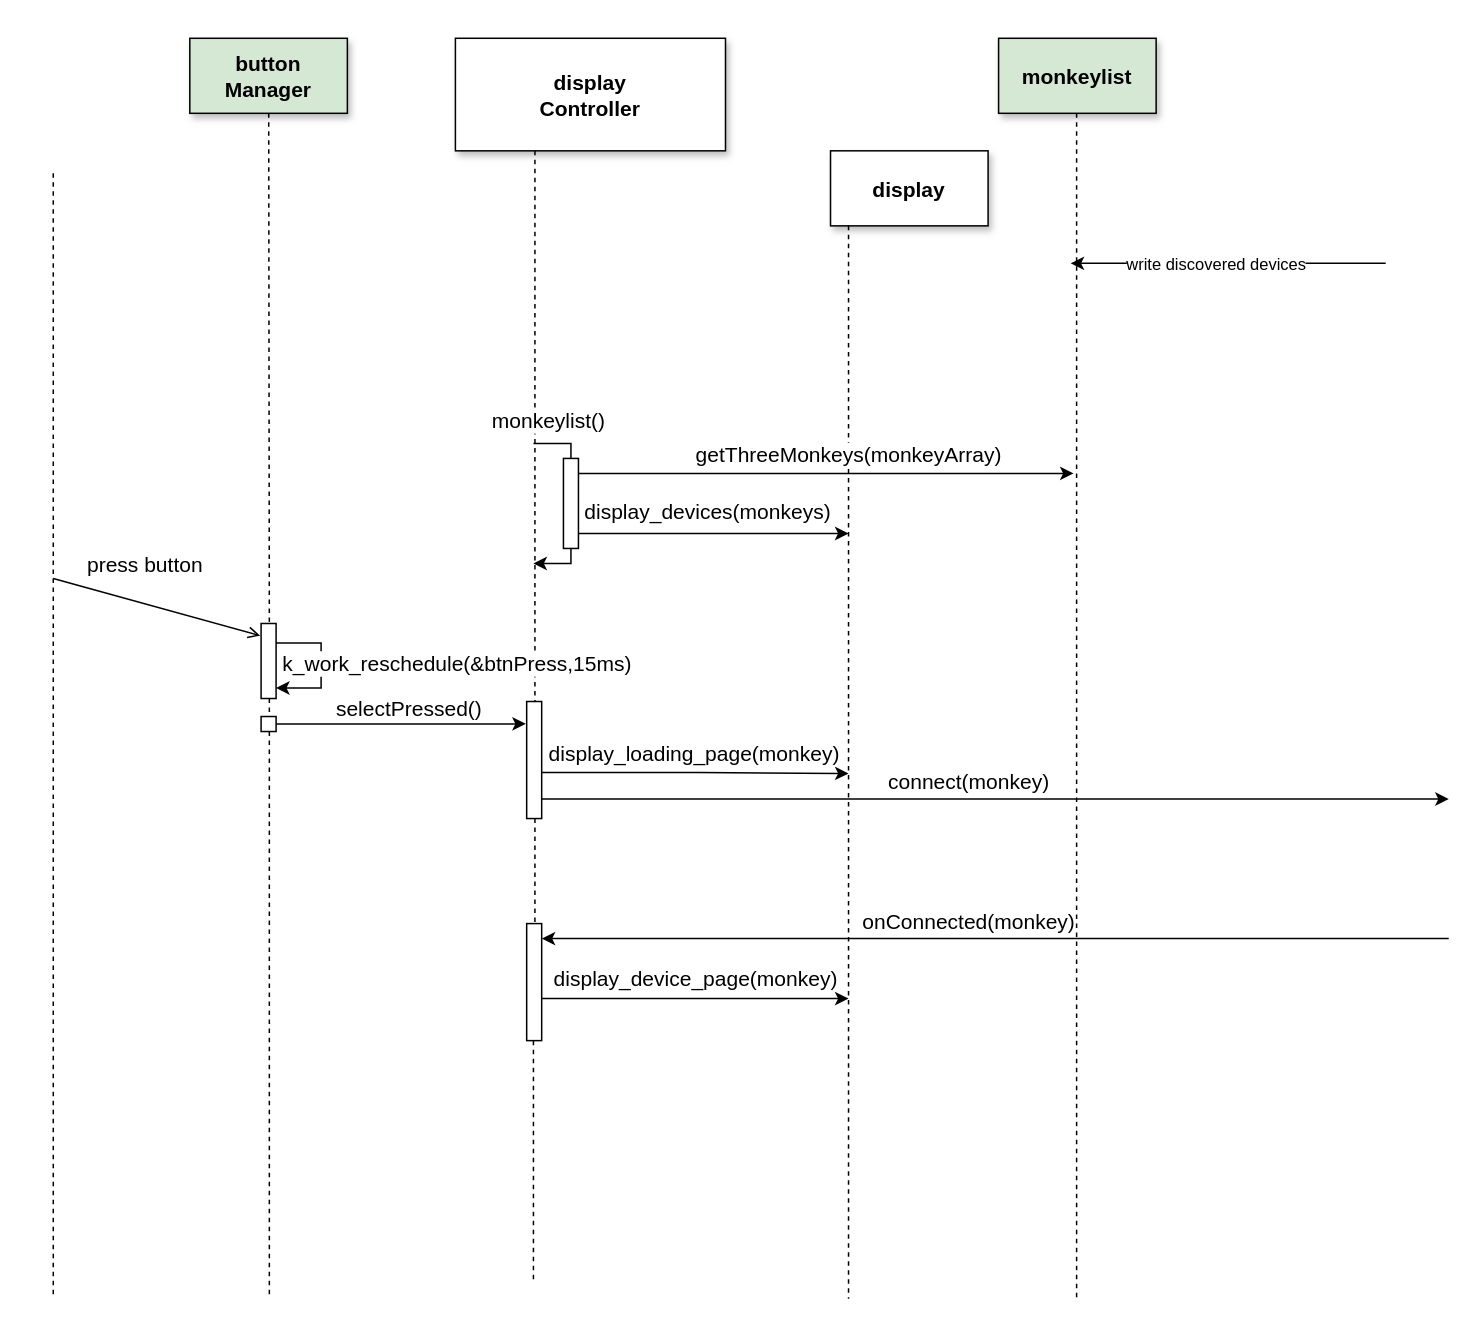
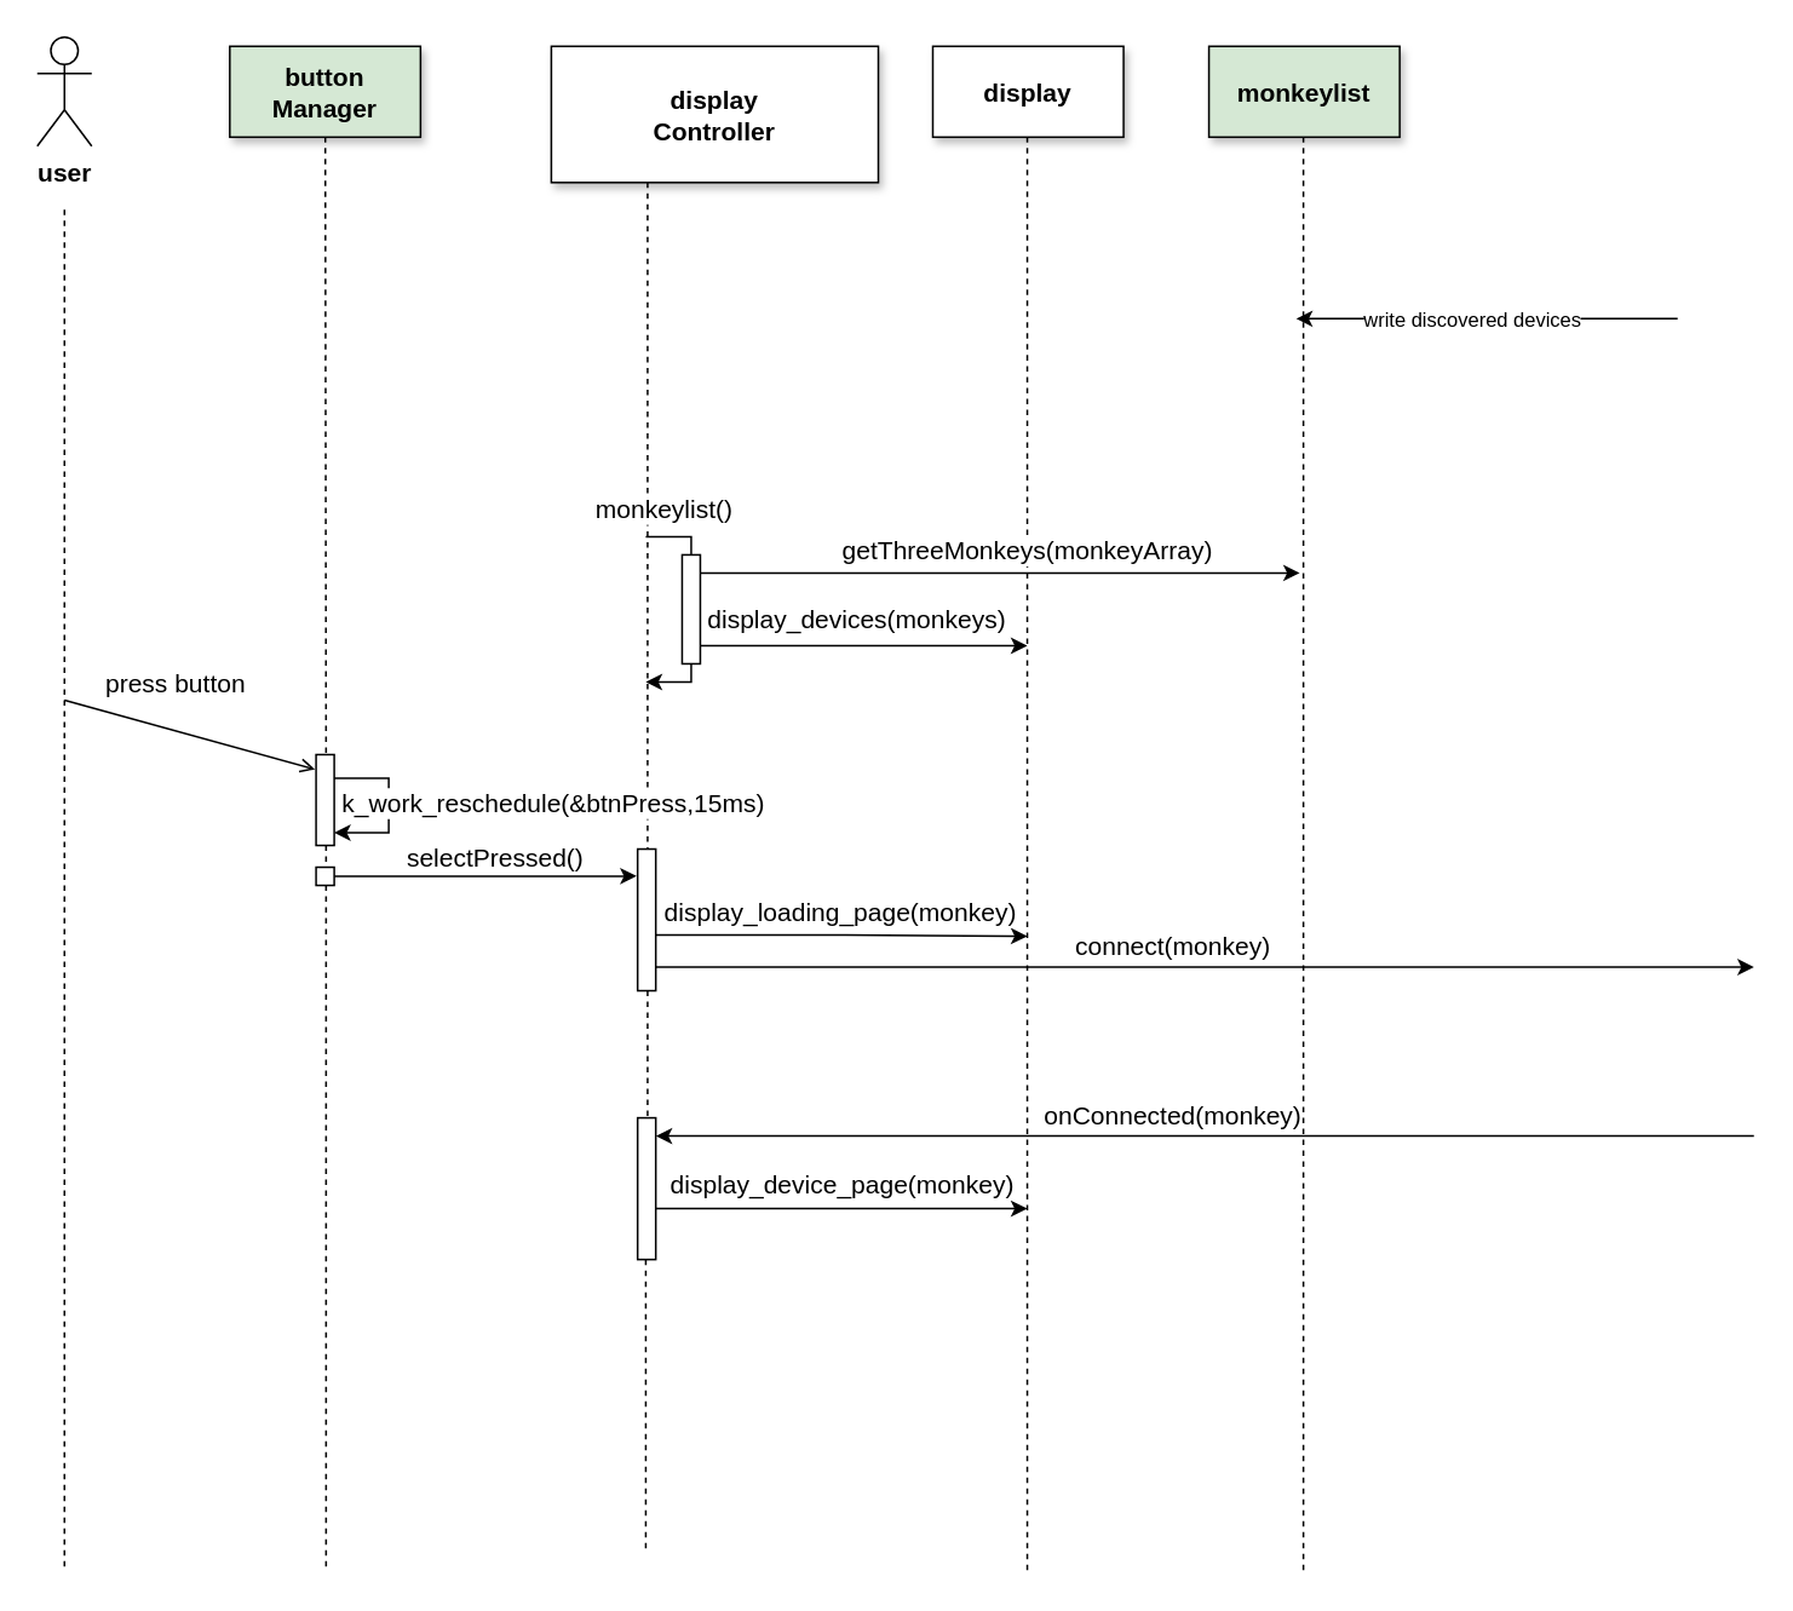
  <mxCell id="0" />
  <mxCell id="1" parent="0" />
  <mxCell id="2" value="" style="edgeStyle=elbowEdgeStyle;elbow=horizontal;endArrow=none;dashed=1;fontFamily=Helvetica;fontSize=14;" parent="1" source="4" target="18" edge="1"><mxGeometry x="230.0" y="310" width="100" height="100" as="geometry"><mxPoint x="355" y="75" as="sourcePoint" /><mxPoint x="355.5" y="685" as="targetPoint" /></mxGeometry></mxCell>
  <mxCell id="3" value="button&#10;Manager" style="shadow=1;fontFamily=Helvetica;fontSize=14;fontStyle=1;fillColor=#d5e8d4;" parent="1" vertex="1"><mxGeometry x="126" y="25" width="105" height="50" as="geometry" /></mxCell>
  <mxCell id="4" value="display&#10;Controller" style="shadow=1;fontFamily=Helvetica;fontSize=14;fontStyle=1" parent="1" vertex="1"><mxGeometry x="303" y="25" width="180" height="75" as="geometry" /></mxCell>
  <mxCell id="5" value="" style="edgeStyle=elbowEdgeStyle;elbow=horizontal;endArrow=none;dashed=1;fontFamily=Helvetica;fontSize=14;" parent="1" source="41" edge="1"><mxGeometry x="230.0" y="310" width="100" height="100" as="geometry"><mxPoint x="380.5" y="605" as="sourcePoint" /><mxPoint x="355" y="855" as="targetPoint" /><Array as="points" /></mxGeometry></mxCell>
  <mxCell id="6" value="" style="edgeStyle=orthogonalEdgeStyle;rounded=0;orthogonalLoop=1;jettySize=auto;html=1;endArrow=none;endFill=0;dashed=1;fontFamily=Helvetica;fontSize=14;" parent="1" edge="1"><mxGeometry relative="1" as="geometry"><mxPoint x="35" y="115" as="sourcePoint" /><mxPoint x="35" y="865" as="targetPoint" /></mxGeometry></mxCell>
+ <mxCell id="7" value="user" style="shape=umlActor;verticalLabelPosition=bottom;verticalAlign=top;html=1;outlineConnect=0;fontFamily=Helvetica;fontSize=14;fontStyle=1" parent="1" vertex="1"><mxGeometry x="20" y="20" width="30" height="60" as="geometry" /></mxCell>
  <mxCell id="8" value="" style="edgeStyle=elbowEdgeStyle;elbow=horizontal;endArrow=none;dashed=1;fontFamily=Helvetica;fontSize=14;" parent="1" target="9" edge="1"><mxGeometry x="230.0" y="310" width="100" height="100" as="geometry"><mxPoint x="178.581" y="75" as="sourcePoint" /><mxPoint x="178.5" y="685" as="targetPoint" /></mxGeometry></mxCell>
  <mxCell id="9" value="" style="rounded=0;whiteSpace=wrap;html=1;fontFamily=Helvetica;fontSize=14;" parent="1" vertex="1"><mxGeometry x="173.5" y="415" width="10" height="50" as="geometry" /></mxCell>
  <mxCell id="10" value="" style="endArrow=classic;html=1;rounded=0;fontFamily=Helvetica;fontSize=14;" parent="1" edge="1"><mxGeometry width="50" height="50" relative="1" as="geometry"><mxPoint x="183.5" y="428" as="sourcePoint" /><mxPoint x="183.5" y="458" as="targetPoint" /><Array as="points"><mxPoint x="213.5" y="428" /><mxPoint x="213.5" y="448" /><mxPoint x="213.5" y="458" /></Array></mxGeometry></mxCell>
  <mxCell id="11" value="k_work_reschedule(&amp;amp;btnPress,15ms)" style="edgeLabel;html=1;align=center;verticalAlign=middle;resizable=0;points=[];fontSize=14;labelBackgroundColor=#FFFFFF;" vertex="1" connectable="0" parent="10"><mxGeometry x="-0.053" y="-1" relative="1" as="geometry"><mxPoint x="91" as="offset" /></mxGeometry></mxCell>
  <mxCell id="12" value="" style="endArrow=open;html=1;rounded=0;endFill=0;entryX=-0.06;entryY=0.162;entryDx=0;entryDy=0;entryPerimeter=0;fontFamily=Helvetica;fontSize=14;" parent="1" target="9" edge="1"><mxGeometry width="50" height="50" relative="1" as="geometry"><mxPoint x="35" y="385" as="sourcePoint" /><mxPoint x="187" y="424" as="targetPoint" /></mxGeometry></mxCell>
  <mxCell id="13" value="press button" style="edgeLabel;html=1;align=center;verticalAlign=middle;resizable=0;points=[];fontFamily=Helvetica;fontSize=14;" parent="12" vertex="1" connectable="0"><mxGeometry x="-0.195" y="-2" relative="1" as="geometry"><mxPoint x="5" y="-27" as="offset" /></mxGeometry></mxCell>
  <mxCell id="14" value="" style="edgeStyle=elbowEdgeStyle;elbow=horizontal;endArrow=none;dashed=1;fontFamily=Helvetica;fontSize=14;" parent="1" source="9" target="17" edge="1"><mxGeometry x="230.0" y="310" width="100" height="100" as="geometry"><mxPoint x="178" y="495" as="sourcePoint" /><mxPoint x="178.5" y="915" as="targetPoint" /></mxGeometry></mxCell>
  <mxCell id="15" value="" style="edgeStyle=orthogonalEdgeStyle;rounded=0;orthogonalLoop=1;jettySize=auto;html=1;entryX=-0.056;entryY=0.191;entryDx=0;entryDy=0;entryPerimeter=0;" edge="1" parent="1" source="17" target="18"><mxGeometry relative="1" as="geometry"><mxPoint x="228.5" y="482" as="targetPoint" /><Array as="points" /></mxGeometry></mxCell>
  <mxCell id="16" value="selectPressed()" style="edgeLabel;html=1;align=center;verticalAlign=middle;resizable=0;points=[];fontSize=14;" vertex="1" connectable="0" parent="15"><mxGeometry x="-0.287" y="1" relative="1" as="geometry"><mxPoint x="29" y="-10" as="offset" /></mxGeometry></mxCell>
  <mxCell id="17" value="" style="rounded=0;whiteSpace=wrap;html=1;fontFamily=Helvetica;fontSize=14;" parent="1" vertex="1"><mxGeometry x="173.5" y="477" width="10" height="10" as="geometry" /></mxCell>
  <mxCell id="18" value="" style="rounded=0;whiteSpace=wrap;html=1;fontFamily=Helvetica;fontSize=14;" parent="1" vertex="1"><mxGeometry x="350.5" y="467" width="10" height="78" as="geometry" /></mxCell>
- <mxCell id="19" value="display" style="shadow=1;fontFamily=Helvetica;fontSize=14;fontStyle=1" parent="1" vertex="1"><mxGeometry x="553" y="100" width="105" height="50" as="geometry" /></mxCell>
+ <mxCell id="19" value="display" style="shadow=1;fontFamily=Helvetica;fontSize=14;fontStyle=1" parent="1" vertex="1"><mxGeometry x="513" y="25" width="105" height="50" as="geometry" /></mxCell>
  <mxCell id="20" value="" style="edgeStyle=elbowEdgeStyle;elbow=horizontal;endArrow=none;dashed=1;fontFamily=Helvetica;fontSize=14;" parent="1" source="19" edge="1"><mxGeometry x="230.0" y="310" width="100" height="100" as="geometry"><mxPoint x="565" y="75" as="sourcePoint" /><mxPoint x="565" y="865" as="targetPoint" /></mxGeometry></mxCell>
  <mxCell id="21" value="" style="edgeStyle=elbowEdgeStyle;elbow=horizontal;endArrow=none;dashed=1;fontFamily=Helvetica;fontSize=14;" parent="1" source="17" edge="1"><mxGeometry x="230.0" y="310" width="100" height="100" as="geometry"><mxPoint x="179" y="543" as="sourcePoint" /><mxPoint x="179" y="865" as="targetPoint" /></mxGeometry></mxCell>
  <mxCell id="22" value="monkeylist" style="shadow=1;fontFamily=Helvetica;fontSize=14;fontStyle=1;fillColor=#d5e8d4;" parent="1" vertex="1"><mxGeometry x="665" y="25" width="105" height="50" as="geometry" /></mxCell>
  <mxCell id="23" value="" style="edgeStyle=elbowEdgeStyle;elbow=horizontal;endArrow=none;dashed=1;fontFamily=Helvetica;fontSize=14;" parent="1" source="22" edge="1"><mxGeometry x="230.0" y="310" width="100" height="100" as="geometry"><mxPoint x="717" y="75" as="sourcePoint" /><mxPoint x="717" y="865" as="targetPoint" /></mxGeometry></mxCell>
  <mxCell id="24" value="" style="edgeStyle=orthogonalEdgeStyle;rounded=0;orthogonalLoop=1;jettySize=auto;html=1;" edge="1" parent="1"><mxGeometry relative="1" as="geometry"><mxPoint x="360.5" y="532" as="sourcePoint" /><mxPoint x="965" y="532" as="targetPoint" /><Array as="points" /></mxGeometry></mxCell>
  <mxCell id="25" value="connect(monkey)" style="edgeLabel;html=1;align=center;verticalAlign=middle;resizable=0;points=[];fontSize=14;" vertex="1" connectable="0" parent="24"><mxGeometry x="-0.287" y="1" relative="1" as="geometry"><mxPoint x="68" y="-11" as="offset" /></mxGeometry></mxCell>
  <mxCell id="26" value="" style="endArrow=classic;html=1;rounded=0;" edge="1" parent="1"><mxGeometry width="50" height="50" relative="1" as="geometry"><mxPoint x="923" y="175" as="sourcePoint" /><mxPoint x="713" y="175" as="targetPoint" /></mxGeometry></mxCell>
  <mxCell id="27" value="write discovered devices" style="edgeLabel;html=1;align=center;verticalAlign=middle;resizable=0;points=[];" vertex="1" connectable="0" parent="26"><mxGeometry x="0.083" relative="1" as="geometry"><mxPoint as="offset" /></mxGeometry></mxCell>
  <mxCell id="28" value="" style="edgeStyle=orthogonalEdgeStyle;rounded=0;orthogonalLoop=1;jettySize=auto;html=1;exitX=0.986;exitY=0.607;exitDx=0;exitDy=0;exitPerimeter=0;" edge="1" parent="1" source="18"><mxGeometry relative="1" as="geometry"><mxPoint x="375" y="514.502" as="sourcePoint" /><mxPoint x="565" y="515" as="targetPoint" /><Array as="points"><mxPoint x="465" y="514" /></Array></mxGeometry></mxCell>
  <mxCell id="29" value="display_loading_page(monkey)" style="edgeLabel;html=1;align=center;verticalAlign=middle;resizable=0;points=[];fontSize=14;" vertex="1" connectable="0" parent="28"><mxGeometry x="-0.287" y="1" relative="1" as="geometry"><mxPoint x="28" y="-12" as="offset" /></mxGeometry></mxCell>
  <mxCell id="30" value="" style="edgeStyle=orthogonalEdgeStyle;rounded=0;orthogonalLoop=1;jettySize=auto;html=1;" edge="1" parent="1"><mxGeometry relative="1" as="geometry"><mxPoint x="385" y="315" as="sourcePoint" /><mxPoint x="715" y="315" as="targetPoint" /><Array as="points" /></mxGeometry></mxCell>
  <mxCell id="31" value="getThreeMonkeys(monkeyArray)" style="edgeLabel;html=1;align=center;verticalAlign=middle;resizable=0;points=[];fontSize=14;" vertex="1" connectable="0" parent="30"><mxGeometry x="-0.287" y="1" relative="1" as="geometry"><mxPoint x="61" y="-12" as="offset" /></mxGeometry></mxCell>
  <mxCell id="32" value="" style="rounded=0;whiteSpace=wrap;html=1;fontFamily=Helvetica;fontSize=14;" vertex="1" parent="1"><mxGeometry x="375" y="305" width="10" height="60" as="geometry" /></mxCell>
  <mxCell id="33" value="" style="endArrow=none;html=1;rounded=0;entryX=0.5;entryY=0;entryDx=0;entryDy=0;" edge="1" parent="1" target="32"><mxGeometry width="50" height="50" relative="1" as="geometry"><mxPoint x="355" y="295" as="sourcePoint" /><mxPoint x="445" y="295" as="targetPoint" /><Array as="points"><mxPoint x="380" y="295" /></Array></mxGeometry></mxCell>
  <mxCell id="34" value="" style="endArrow=classic;html=1;rounded=0;exitX=0.5;exitY=1;exitDx=0;exitDy=0;" edge="1" parent="1" source="32"><mxGeometry width="50" height="50" relative="1" as="geometry"><mxPoint x="395" y="345" as="sourcePoint" /><mxPoint x="355" y="375" as="targetPoint" /><Array as="points"><mxPoint x="380" y="375" /></Array></mxGeometry></mxCell>
  <mxCell id="35" value="monkeylist()" style="edgeLabel;html=1;align=center;verticalAlign=middle;resizable=0;points=[];fontSize=14;" vertex="1" connectable="0" parent="1"><mxGeometry x="360.503" y="275" as="geometry"><mxPoint x="4" y="4" as="offset" /></mxGeometry></mxCell>
  <mxCell id="36" value="" style="edgeStyle=orthogonalEdgeStyle;rounded=0;orthogonalLoop=1;jettySize=auto;html=1;" edge="1" parent="1"><mxGeometry relative="1" as="geometry"><mxPoint x="385" y="355" as="sourcePoint" /><mxPoint x="565" y="355" as="targetPoint" /><Array as="points" /></mxGeometry></mxCell>
  <mxCell id="37" value="display_devices(monkeys)" style="edgeLabel;html=1;align=center;verticalAlign=middle;resizable=0;points=[];fontSize=14;" vertex="1" connectable="0" parent="36"><mxGeometry x="-0.287" y="1" relative="1" as="geometry"><mxPoint x="21" y="-14" as="offset" /></mxGeometry></mxCell>
  <mxCell id="38" value="" style="edgeStyle=orthogonalEdgeStyle;rounded=0;orthogonalLoop=1;jettySize=auto;html=1;startArrow=classic;startFill=1;endArrow=none;endFill=0;" edge="1" parent="1"><mxGeometry relative="1" as="geometry"><mxPoint x="360.5" y="625" as="sourcePoint" /><mxPoint x="965" y="625" as="targetPoint" /><Array as="points" /></mxGeometry></mxCell>
  <mxCell id="39" value="onConnected(monkey)" style="edgeLabel;html=1;align=center;verticalAlign=middle;resizable=0;points=[];fontSize=14;" vertex="1" connectable="0" parent="38"><mxGeometry x="-0.287" y="1" relative="1" as="geometry"><mxPoint x="68" y="-11" as="offset" /></mxGeometry></mxCell>
  <mxCell id="40" value="" style="edgeStyle=elbowEdgeStyle;elbow=horizontal;endArrow=none;dashed=1;fontFamily=Helvetica;fontSize=14;" edge="1" parent="1" source="18" target="41"><mxGeometry x="230.0" y="310" width="100" height="100" as="geometry"><mxPoint x="355" y="545" as="sourcePoint" /><mxPoint x="355" y="855" as="targetPoint" /><Array as="points" /></mxGeometry></mxCell>
  <mxCell id="41" value="" style="rounded=0;whiteSpace=wrap;html=1;fontFamily=Helvetica;fontSize=14;" vertex="1" parent="1"><mxGeometry x="350.5" y="615" width="10" height="78" as="geometry" /></mxCell>
  <mxCell id="42" value="" style="edgeStyle=orthogonalEdgeStyle;rounded=0;orthogonalLoop=1;jettySize=auto;html=1;exitX=0.986;exitY=0.607;exitDx=0;exitDy=0;exitPerimeter=0;" edge="1" parent="1"><mxGeometry relative="1" as="geometry"><mxPoint x="360.5" y="665" as="sourcePoint" /><mxPoint x="565" y="665" as="targetPoint" /><Array as="points"><mxPoint x="465.5" y="665" /></Array></mxGeometry></mxCell>
  <mxCell id="43" value="display_device_page(monkey)" style="edgeLabel;html=1;align=center;verticalAlign=middle;resizable=0;points=[];fontSize=14;" vertex="1" connectable="0" parent="42"><mxGeometry x="-0.287" y="1" relative="1" as="geometry"><mxPoint x="29" y="-13" as="offset" /></mxGeometry></mxCell>
